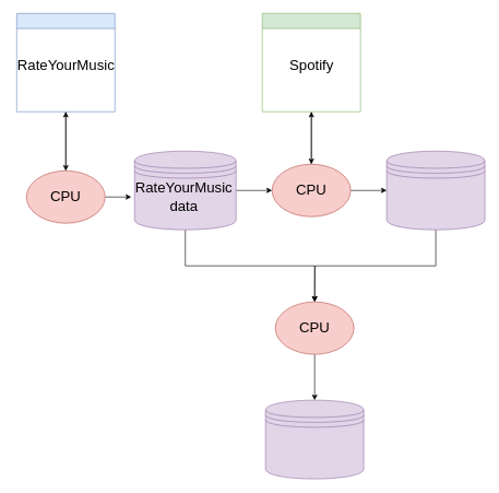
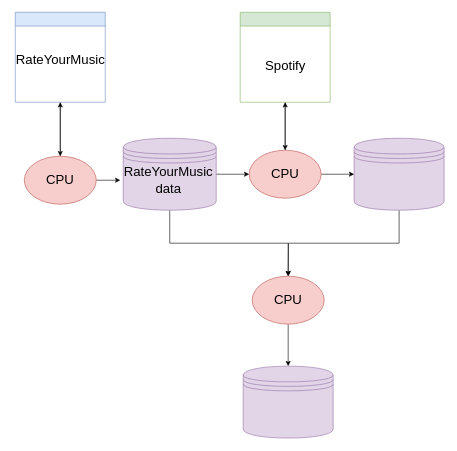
  <mxCell id="0" />
  <mxCell id="1" parent="0" />
  <mxCell id="2" style="edgeStyle=orthogonalEdgeStyle;rounded=0;orthogonalLoop=1;jettySize=auto;html=1;exitX=0.5;exitY=1;exitDx=0;exitDy=0;entryX=0.5;entryY=0;entryDx=0;entryDy=0;fontSize=22;" edge="1" parent="1" source="3" target="10"><mxGeometry relative="1" as="geometry" /></mxCell>
  <mxCell id="3" value="" style="swimlane;fillColor=#dae8fc;strokeColor=#6c8ebf;" vertex="1" parent="1"><mxGeometry x="25" y="20" width="150" height="150" as="geometry" /></mxCell>
  <mxCell id="4" value="&lt;font style=&quot;font-size: 22px&quot;&gt;RateYourMusic&lt;/font&gt;" style="text;html=1;align=center;verticalAlign=middle;resizable=0;points=[];autosize=1;strokeColor=none;fillColor=none;" vertex="1" parent="3"><mxGeometry x="-5" y="70" width="160" height="20" as="geometry" /></mxCell>
  <mxCell id="5" style="edgeStyle=orthogonalEdgeStyle;rounded=0;orthogonalLoop=1;jettySize=auto;html=1;exitX=0.5;exitY=1;exitDx=0;exitDy=0;entryX=0.5;entryY=0;entryDx=0;entryDy=0;fontSize=22;" edge="1" parent="1" source="6" target="19"><mxGeometry relative="1" as="geometry" /></mxCell>
  <mxCell id="6" value="" style="swimlane;fillColor=#d5e8d4;strokeColor=#82b366;" vertex="1" parent="1"><mxGeometry x="400" y="20" width="150" height="150" as="geometry" /></mxCell>
- <mxCell id="7" value="&lt;font style=&quot;font-size: 22px&quot;&gt;Spotify&lt;/font&gt;" style="text;html=1;align=center;verticalAlign=middle;resizable=0;points=[];autosize=1;strokeColor=none;fillColor=none;" vertex="1" parent="6"><mxGeometry x="35" y="70" width="80" height="20" as="geometry" /></mxCell>
+ <mxCell id="7" value="&lt;font style=&quot;font-size: 22px&quot;&gt;Spotify&lt;/font&gt;" style="text;html=1;align=center;verticalAlign=middle;resizable=0;points=[];autosize=1;strokeColor=none;fillColor=none;" vertex="1" parent="6"><mxGeometry x="35" y="80" width="80" height="20" as="geometry" /></mxCell>
  <mxCell id="8" style="edgeStyle=orthogonalEdgeStyle;rounded=0;orthogonalLoop=1;jettySize=auto;html=1;exitX=1;exitY=0.5;exitDx=0;exitDy=0;fontSize=22;" edge="1" parent="1" source="10" target="14"><mxGeometry relative="1" as="geometry" /></mxCell>
  <mxCell id="9" style="edgeStyle=orthogonalEdgeStyle;rounded=0;orthogonalLoop=1;jettySize=auto;html=1;exitX=0.5;exitY=0;exitDx=0;exitDy=0;entryX=0.5;entryY=1;entryDx=0;entryDy=0;fontSize=22;" edge="1" parent="1" source="10" target="3"><mxGeometry relative="1" as="geometry" /></mxCell>
  <mxCell id="10" value="CPU" style="ellipse;whiteSpace=wrap;html=1;fontSize=22;fillColor=#f8cecc;strokeColor=#b85450;" vertex="1" parent="1"><mxGeometry x="40" y="260" width="120" height="80" as="geometry" /></mxCell>
  <mxCell id="11" value="" style="edgeStyle=orthogonalEdgeStyle;rounded=0;orthogonalLoop=1;jettySize=auto;html=1;fontSize=22;" edge="1" parent="1" source="13" target="19"><mxGeometry relative="1" as="geometry" /></mxCell>
  <mxCell id="12" style="edgeStyle=orthogonalEdgeStyle;rounded=0;orthogonalLoop=1;jettySize=auto;html=1;exitX=0.5;exitY=1;exitDx=0;exitDy=0;fontSize=22;" edge="1" parent="1" source="13" target="21"><mxGeometry relative="1" as="geometry" /></mxCell>
  <mxCell id="13" value="" style="shape=datastore;whiteSpace=wrap;html=1;fontSize=22;fillColor=#e1d5e7;strokeColor=#9673a6;" vertex="1" parent="1"><mxGeometry x="205" y="230" width="155" height="120" as="geometry" /></mxCell>
  <mxCell id="14" value="&lt;font style=&quot;font-size: 22px&quot;&gt;RateYourMusic&lt;br&gt;data&lt;br&gt;&lt;/font&gt;" style="text;html=1;align=center;verticalAlign=middle;resizable=0;points=[];autosize=1;strokeColor=none;fillColor=none;" vertex="1" parent="1"><mxGeometry x="200" y="280" width="160" height="40" as="geometry" /></mxCell>
  <mxCell id="15" style="edgeStyle=orthogonalEdgeStyle;rounded=0;orthogonalLoop=1;jettySize=auto;html=1;exitX=0.5;exitY=1;exitDx=0;exitDy=0;fontSize=22;" edge="1" parent="1" source="16"><mxGeometry relative="1" as="geometry"><mxPoint x="480" y="460" as="targetPoint" /></mxGeometry></mxCell>
  <mxCell id="16" value="" style="shape=datastore;whiteSpace=wrap;html=1;fontSize=22;fillColor=#e1d5e7;strokeColor=#9673a6;" vertex="1" parent="1"><mxGeometry x="590" y="230" width="150" height="120" as="geometry" /></mxCell>
  <mxCell id="17" style="edgeStyle=orthogonalEdgeStyle;rounded=0;orthogonalLoop=1;jettySize=auto;html=1;exitX=1;exitY=0.5;exitDx=0;exitDy=0;entryX=0;entryY=0.5;entryDx=0;entryDy=0;fontSize=22;" edge="1" parent="1" source="19" target="16"><mxGeometry relative="1" as="geometry" /></mxCell>
  <mxCell id="18" style="edgeStyle=orthogonalEdgeStyle;rounded=0;orthogonalLoop=1;jettySize=auto;html=1;exitX=0.5;exitY=0;exitDx=0;exitDy=0;entryX=0.5;entryY=1;entryDx=0;entryDy=0;fontSize=22;" edge="1" parent="1" source="19" target="6"><mxGeometry relative="1" as="geometry" /></mxCell>
  <mxCell id="19" value="CPU" style="ellipse;whiteSpace=wrap;html=1;fontSize=22;fillColor=#f8cecc;strokeColor=#b85450;" vertex="1" parent="1"><mxGeometry x="415" y="250" width="120" height="80" as="geometry" /></mxCell>
  <mxCell id="20" style="edgeStyle=orthogonalEdgeStyle;rounded=0;orthogonalLoop=1;jettySize=auto;html=1;exitX=0.5;exitY=1;exitDx=0;exitDy=0;entryX=0.5;entryY=0;entryDx=0;entryDy=0;fontSize=22;" edge="1" parent="1" source="21" target="22"><mxGeometry relative="1" as="geometry" /></mxCell>
  <mxCell id="21" value="CPU" style="ellipse;whiteSpace=wrap;html=1;fontSize=22;fillColor=#f8cecc;strokeColor=#b85450;" vertex="1" parent="1"><mxGeometry x="420" y="460" width="120" height="80" as="geometry" /></mxCell>
  <mxCell id="22" value="" style="shape=datastore;whiteSpace=wrap;html=1;fontSize=22;fillColor=#e1d5e7;strokeColor=#9673a6;" vertex="1" parent="1"><mxGeometry x="405" y="610" width="150" height="120" as="geometry" /></mxCell>
